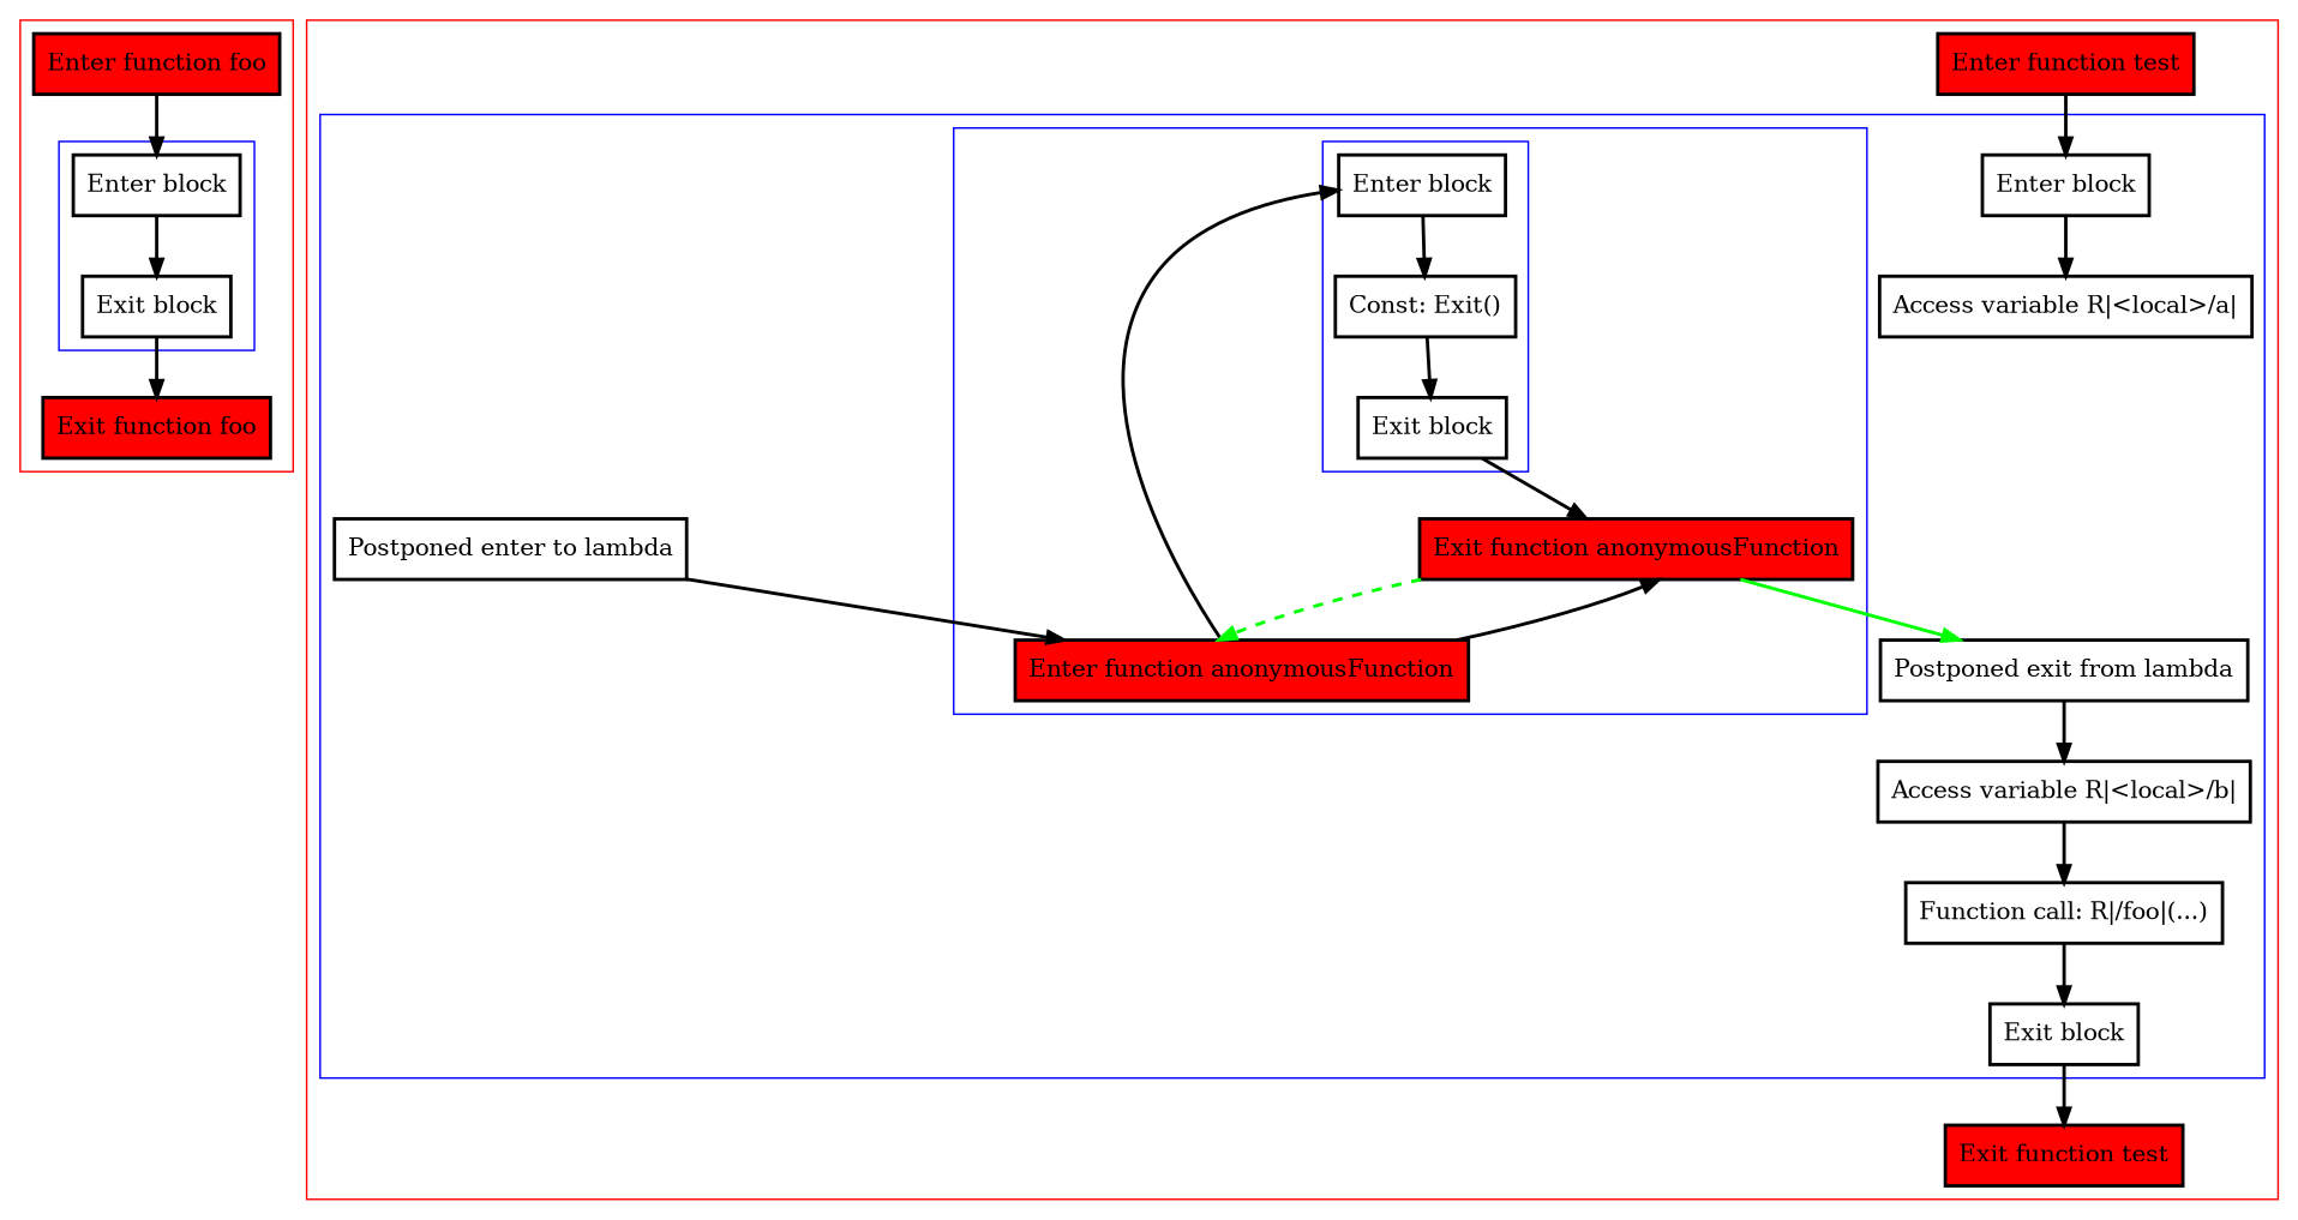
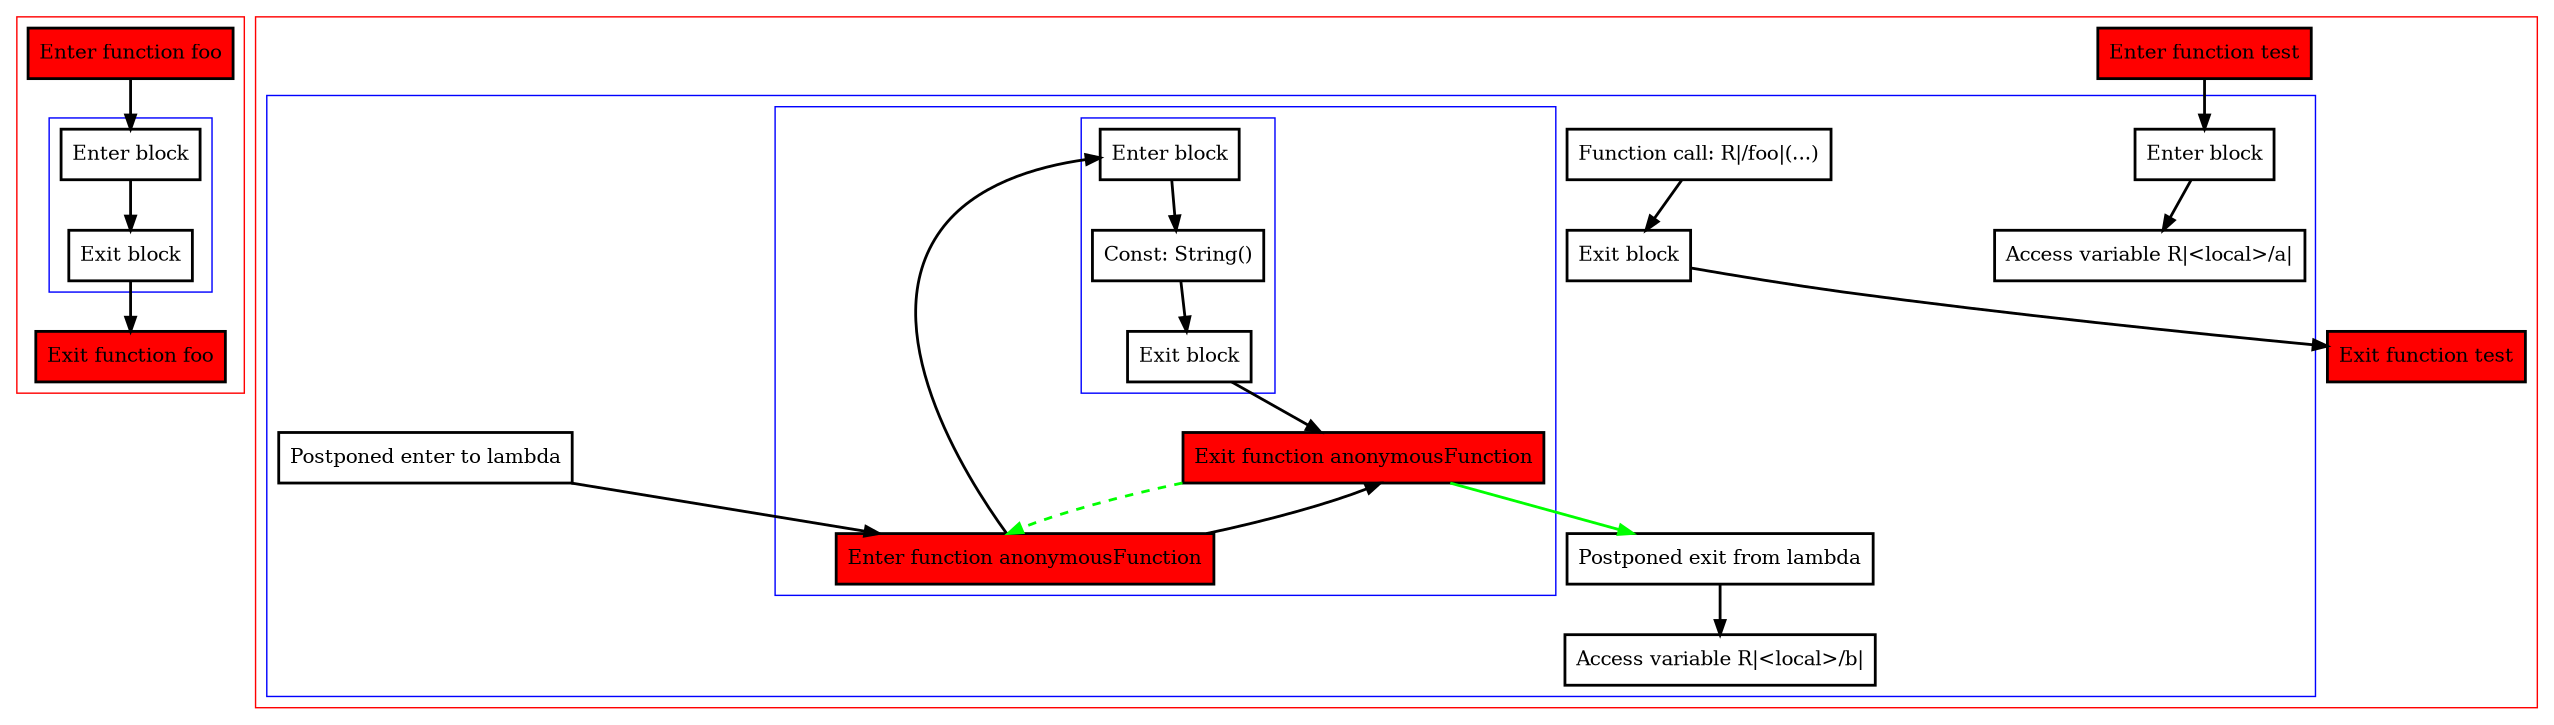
  digraph {
    fontname="DejaVu Serif"
    nodesep=3
    node [fontname="DejaVu Serif" penwidth=2 shape=box]
    edge [fontname="DejaVu Serif" penwidth=2]
    n1 [label="Enter block"]
    n2 [label="Exit block"]
    n3 [fillcolor=red label="Enter function foo" style=filled]
    n4 [fillcolor=red label="Exit function foo" style=filled]
    n5 [label="Enter block"]
-   n6 [label="Const: Exit()"]
+   n6 [label="Const: String()"]
    n7 [label="Exit block"]
    n8 [fillcolor=red label="Enter function anonymousFunction" style=filled]
    n9 [fillcolor=red label="Exit function anonymousFunction" style=filled]
    n10 [label="Enter block"]
    n11 [label="Access variable R|<local>/a|"]
    n12 [label="Postponed enter to lambda"]
    n13 [label="Postponed exit from lambda"]
    n14 [label="Access variable R|<local>/b|"]
    n15 [label="Function call: R|/foo|(...)"]
    n16 [label="Exit block"]
    n17 [fillcolor=red label="Enter function test" style=filled]
    n18 [fillcolor=red label="Exit function test" style=filled]
    subgraph cluster_1 {
      color=red
      n3
      n4
      subgraph cluster_2 {
        color=blue
        n1
        n2
      }
    }
    subgraph cluster_3 {
      color=red
      n17
      n18
      subgraph cluster_4 {
        color=blue
        n10
        n11
        n12
        n13
        n14
        n15
        n16
        subgraph cluster_5 {
          color=blue
          n8
          n9
          subgraph cluster_6 {
            color=blue
            n5
            n6
            n7
          }
        }
      }
    }
    n1 -> n2
    n2 -> n4
    n3 -> n1
    n5 -> n6
    n6 -> n7
    n7 -> n9
    n8 -> n5
    n8 -> n9
    n9 -> n8 [color=green style=dashed]
    n9 -> n13 [color=green]
    n10 -> n11
    n12 -> n8
    n13 -> n14
-   n14 -> n15
    n15 -> n16
    n16 -> n18
    n17 -> n10
  }
